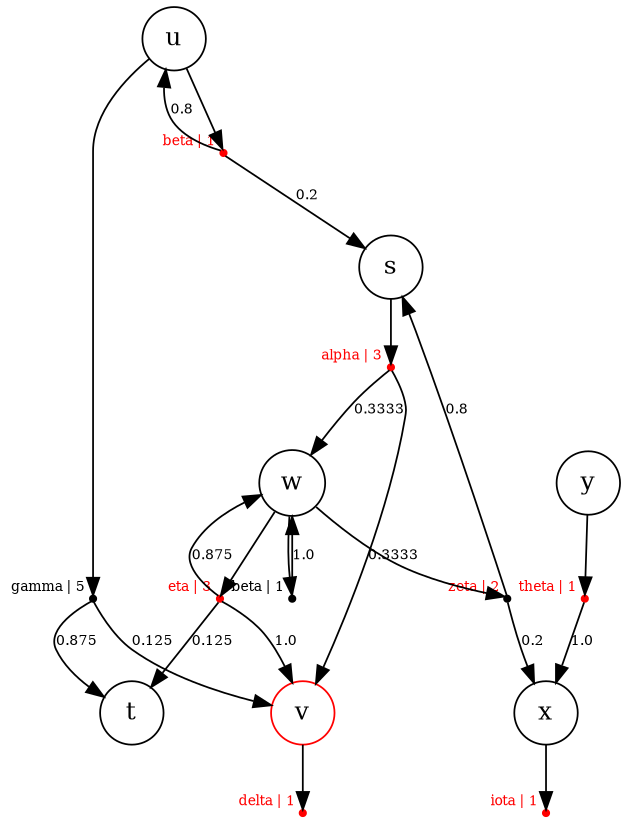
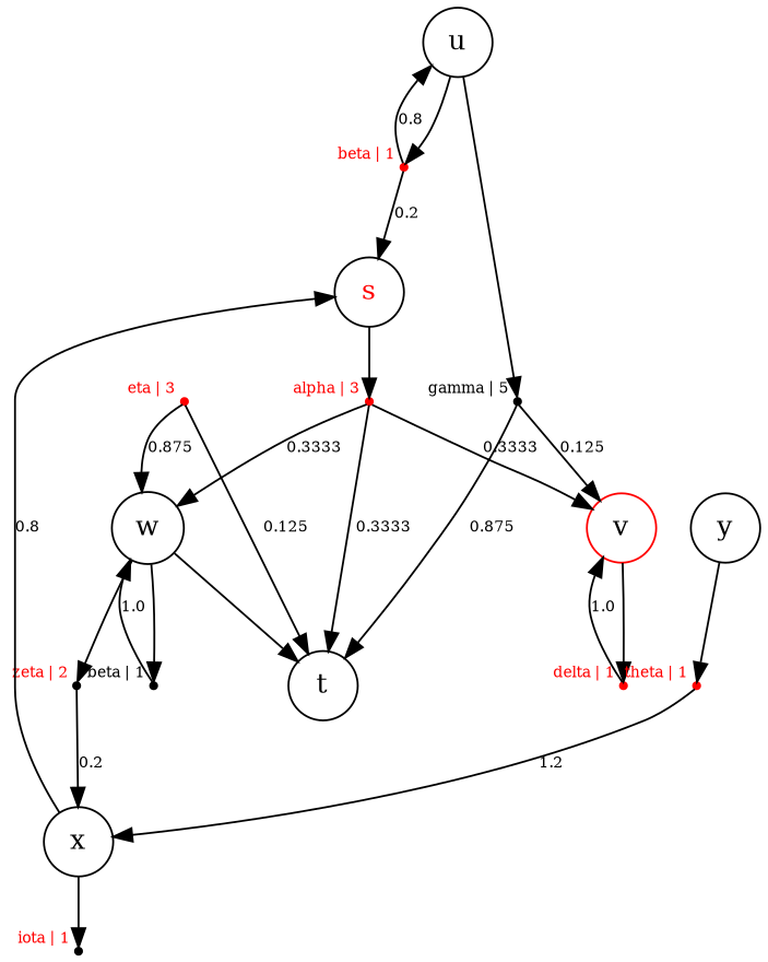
  digraph {
    node [shape=point color=red fontsize=8]
    edge [fontsize=8]
-   n1 [label=s shape=circle color="" fontsize=""]
+   n1 [label=s shape=circle fontcolor=red color="" fontsize=""]
    "s0->a0" [fontcolor=red xlabel=" alpha | 3 "]
    n3 [label=t shape=circle color="" fontsize=""]
    n4 [label=v shape=circle fontsize=""]
    n5 [label=w shape=circle color="" fontsize=""]
    n6 [label=u shape=circle color="" fontsize=""]
    "s2->a1" [fontcolor=red xlabel=" beta | 1 "]
    "s2->a2" [color=black fontcolor=black xlabel=" gamma | 5 "]
    "s3->a3" [fontcolor=red xlabel=" delta | 1 "]
    "s4->a5" [color=black fontcolor=red xlabel=" zeta | 2 "]
    "s4->a1" [color=black fontcolor=black xlabel=" beta | 1 "]
    "s4->a6" [fontcolor=red xlabel=" eta | 3 "]
    n13 [label=x shape=circle color="" fontsize=""]
-   "s5->a8" [fontcolor=red xlabel=" iota | 1 "]
+   "s5->a8" [color=black fontcolor=red xlabel=" iota | 1 "]
    n15 [label=y shape=circle color="" fontsize=""]
    "s6->a7" [fontcolor=red xlabel=" theta | 1 "]
    n1 -> "s0->a0" [fontsize=""]
+   "s0->a0" -> n3 [label=0.3333]
    "s0->a0" -> n4 [label=0.3333]
    "s0->a0" -> n5 [label=0.3333]
    n4 -> "s3->a3" [fontsize=""]
    n5 -> "s4->a5" [fontsize=""]
    n5 -> "s4->a1" [fontsize=""]
-   n5 -> "s4->a6" [fontsize=""]
+   n5 -> n3 [fontsize=""]
    n6 -> "s2->a1" [fontsize=""]
    n6 -> "s2->a2" [fontsize=""]
    "s2->a1" -> n1 [label=0.2]
    "s2->a1" -> n6 [label=0.8]
    "s2->a2" -> n3 [label=0.875]
    "s2->a2" -> n4 [label=0.125]
-   "s4->a6" -> n4 [label=1.0]
-   "s4->a5" -> n1 [label=0.8]
+   "s3->a3" -> n4 [label=1.0]
+   n13 -> n1 [label=0.8]
    "s4->a5" -> n13 [label=0.2]
    "s4->a1" -> n5 [label=1.0]
    "s4->a6" -> n3 [label=0.125]
    "s4->a6" -> n5 [label=0.875]
    n13 -> "s5->a8" [fontsize=""]
    n15 -> "s6->a7" [fontsize=""]
-   "s6->a7" -> n13 [label=1.0]
+   "s6->a7" -> n13 [label=1.2]
  }
